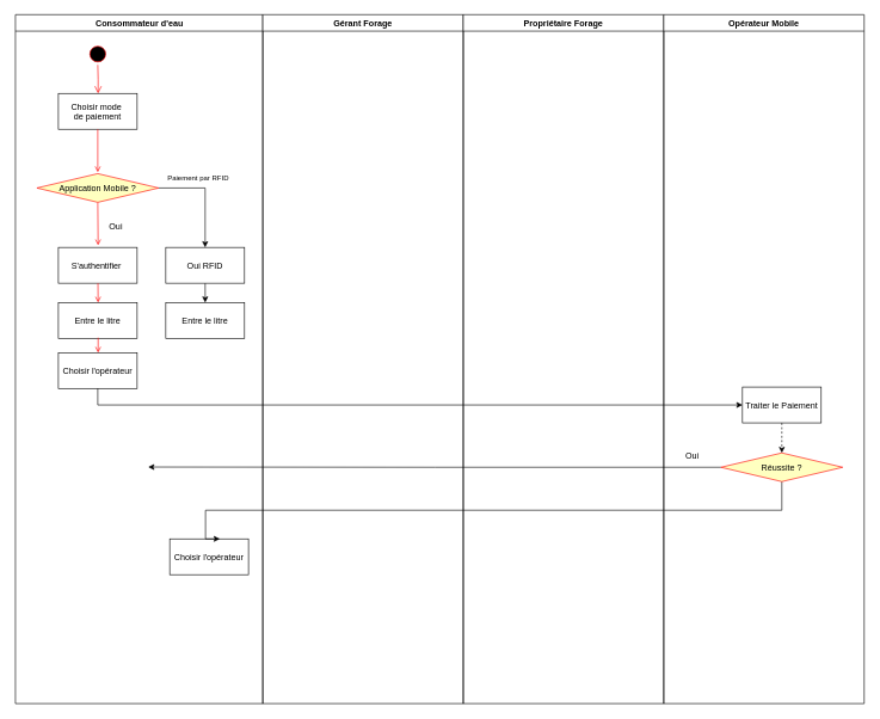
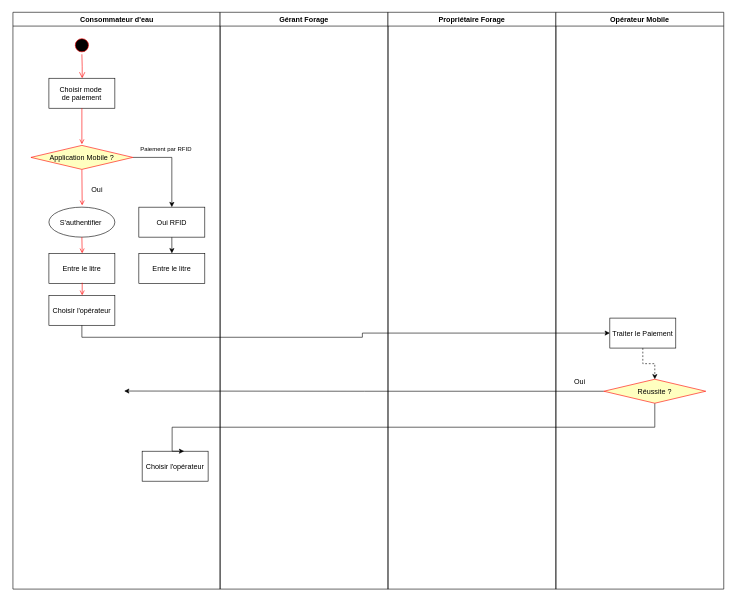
  <mxCell id="0" />
  <mxCell id="1" parent="0" />
  <mxCell id="2" value="Consommateur d'eau" style="swimlane;whiteSpace=wrap" parent="1" vertex="1"><mxGeometry x="20.5" y="20" width="345.5" height="962" as="geometry" /></mxCell>
  <mxCell id="3" value="" style="ellipse;shape=startState;fillColor=#000000;strokeColor=#ff0000;" parent="2" vertex="1"><mxGeometry x="100" y="40" width="30" height="30" as="geometry" /></mxCell>
  <mxCell id="4" value="" style="edgeStyle=elbowEdgeStyle;elbow=horizontal;verticalAlign=bottom;endArrow=open;endSize=8;strokeColor=#FF0000;endFill=1;rounded=0" parent="2" source="3" target="5" edge="1"><mxGeometry x="100" y="40" as="geometry"><mxPoint x="115" y="110" as="targetPoint" /></mxGeometry></mxCell>
  <mxCell id="5" value="Choisir mode &#10;de paiement" style="" parent="2" vertex="1"><mxGeometry x="60" y="110" width="110" height="50" as="geometry" /></mxCell>
  <mxCell id="6" value="" style="endArrow=open;strokeColor=#FF0000;endFill=1;rounded=0" parent="2" source="5" edge="1"><mxGeometry relative="1" as="geometry"><mxPoint x="115.0" y="220" as="targetPoint" /></mxGeometry></mxCell>
- <mxCell id="7" value="S'authentifier " style="" parent="2" vertex="1"><mxGeometry x="60" y="325" width="110" height="50" as="geometry" /></mxCell>
+ <mxCell id="7" value="S'authentifier " style="ellipse;" parent="2" vertex="1"><mxGeometry x="60" y="325" width="110" height="50" as="geometry" /></mxCell>
  <mxCell id="8" value="" style="endArrow=open;strokeColor=#FF0000;endFill=1;rounded=0;exitX=0.5;exitY=1;exitDx=0;exitDy=0;" parent="2" source="10" edge="1"><mxGeometry relative="1" as="geometry"><mxPoint x="115.0" y="270" as="sourcePoint" /><mxPoint x="115.5" y="322" as="targetPoint" /></mxGeometry></mxCell>
  <mxCell id="9" style="edgeStyle=orthogonalEdgeStyle;rounded=0;orthogonalLoop=1;jettySize=auto;html=1;exitX=1;exitY=0.5;exitDx=0;exitDy=0;" edge="1" parent="2" source="10" target="16"><mxGeometry relative="1" as="geometry"><mxPoint x="265.5" y="312" as="targetPoint" /></mxGeometry></mxCell>
  <mxCell id="10" value="Application Mobile ?" style="rhombus;fillColor=#ffffc0;strokeColor=#ff0000;" vertex="1" parent="2"><mxGeometry x="30" y="222" width="170" height="40" as="geometry" /></mxCell>
  <mxCell id="11" value="Oui" style="text;html=1;align=center;verticalAlign=middle;whiteSpace=wrap;rounded=0;" vertex="1" parent="2"><mxGeometry x="70" y="282" width="140" height="30" as="geometry" /></mxCell>
  <mxCell id="12" value="Paiement par RFID" style="text;html=1;align=center;verticalAlign=middle;whiteSpace=wrap;rounded=0;fontSize=10;" vertex="1" parent="2"><mxGeometry x="185.5" y="212" width="140" height="30" as="geometry" /></mxCell>
  <mxCell id="13" value="Entre le litre" style="" vertex="1" parent="2"><mxGeometry x="60" y="402" width="110" height="50" as="geometry" /></mxCell>
  <mxCell id="14" value="Choisir l'opérateur" style="" vertex="1" parent="2"><mxGeometry x="60" y="472" width="110" height="50" as="geometry" /></mxCell>
  <mxCell id="15" style="edgeStyle=orthogonalEdgeStyle;rounded=0;orthogonalLoop=1;jettySize=auto;html=1;exitX=0.5;exitY=1;exitDx=0;exitDy=0;" edge="1" parent="2" source="16"><mxGeometry relative="1" as="geometry"><mxPoint x="265.065" y="402" as="targetPoint" /></mxGeometry></mxCell>
  <mxCell id="16" value="Oui RFID" style="" vertex="1" parent="2"><mxGeometry x="210" y="325" width="110" height="50" as="geometry" /></mxCell>
  <mxCell id="17" value="Entre le litre" style="" vertex="1" parent="2"><mxGeometry x="210" y="402" width="110" height="50" as="geometry" /></mxCell>
  <mxCell id="18" value="Choisir l'opérateur" style="" vertex="1" parent="2"><mxGeometry x="215.5" y="732" width="110" height="50" as="geometry" /></mxCell>
  <mxCell id="19" value="Gérant Forage" style="swimlane;whiteSpace=wrap" parent="1" vertex="1"><mxGeometry x="366" y="20" width="280" height="962" as="geometry" /></mxCell>
  <mxCell id="20" value="Propriétaire Forage" style="swimlane;whiteSpace=wrap" parent="1" vertex="1"><mxGeometry x="646" y="20" width="280" height="962" as="geometry" /></mxCell>
  <mxCell id="21" value="" style="endArrow=open;strokeColor=#FF0000;endFill=1;rounded=0" parent="1" source="7" edge="1"><mxGeometry relative="1" as="geometry"><mxPoint x="136" y="422" as="targetPoint" /></mxGeometry></mxCell>
  <mxCell id="22" value="Opérateur Mobile" style="swimlane;whiteSpace=wrap" vertex="1" parent="1"><mxGeometry x="926" y="20" width="280" height="962" as="geometry" /></mxCell>
  <mxCell id="23" style="edgeStyle=orthogonalEdgeStyle;rounded=0;orthogonalLoop=1;jettySize=auto;html=1;exitX=0.5;exitY=1;exitDx=0;exitDy=0;entryX=0.5;entryY=0;entryDx=0;entryDy=0;dashed=1;" edge="1" parent="22" source="24" target="27"><mxGeometry relative="1" as="geometry" /></mxCell>
- <mxCell id="24" value="Traiter le Paiement" style="" vertex="1" parent="22"><mxGeometry x="110" y="520" width="110" height="50" as="geometry" /></mxCell>
+ <mxCell id="24" value="Traiter le Paiement" style="" vertex="1" parent="22"><mxGeometry x="90" y="510" width="110" height="50" as="geometry" /></mxCell>
  <mxCell id="25" style="edgeStyle=orthogonalEdgeStyle;rounded=0;orthogonalLoop=1;jettySize=auto;html=1;exitX=0;exitY=0.5;exitDx=0;exitDy=0;" edge="1" parent="22" source="27"><mxGeometry relative="1" as="geometry"><mxPoint x="-720" y="631.667" as="targetPoint" /></mxGeometry></mxCell>
  <mxCell id="26" style="edgeStyle=orthogonalEdgeStyle;rounded=0;orthogonalLoop=1;jettySize=auto;html=1;exitX=0.5;exitY=1;exitDx=0;exitDy=0;" edge="1" parent="22" source="27"><mxGeometry relative="1" as="geometry"><mxPoint x="-620" y="732" as="targetPoint" /><Array as="points"><mxPoint x="165" y="692" /><mxPoint x="-640" y="692" /><mxPoint x="-640" y="732" /></Array></mxGeometry></mxCell>
  <mxCell id="27" value="Réussite ?" style="rhombus;fillColor=#ffffc0;strokeColor=#ff0000;" vertex="1" parent="22"><mxGeometry x="80" y="612" width="170" height="40" as="geometry" /></mxCell>
  <mxCell id="28" value="Oui" style="text;html=1;align=center;verticalAlign=middle;whiteSpace=wrap;rounded=0;" vertex="1" parent="22"><mxGeometry x="10" y="602" width="60" height="30" as="geometry" /></mxCell>
  <mxCell id="29" value="" style="endArrow=open;strokeColor=#FF0000;endFill=1;rounded=0" edge="1" parent="1"><mxGeometry relative="1" as="geometry"><mxPoint x="136" y="471" as="sourcePoint" /><mxPoint x="136" y="492" as="targetPoint" /></mxGeometry></mxCell>
  <mxCell id="30" style="edgeStyle=orthogonalEdgeStyle;rounded=0;orthogonalLoop=1;jettySize=auto;html=1;exitX=0.5;exitY=1;exitDx=0;exitDy=0;entryX=0;entryY=0.5;entryDx=0;entryDy=0;" edge="1" parent="1" source="14" target="24"><mxGeometry relative="1" as="geometry"><mxPoint x="1056" y="582" as="targetPoint" /></mxGeometry></mxCell>
